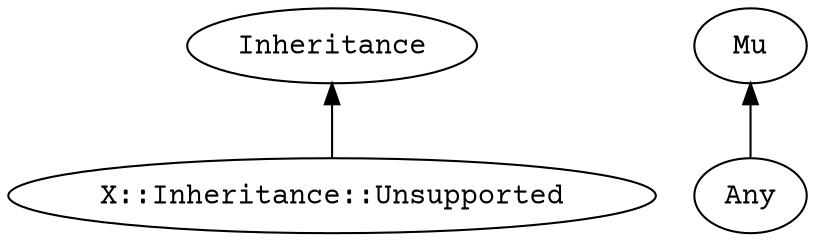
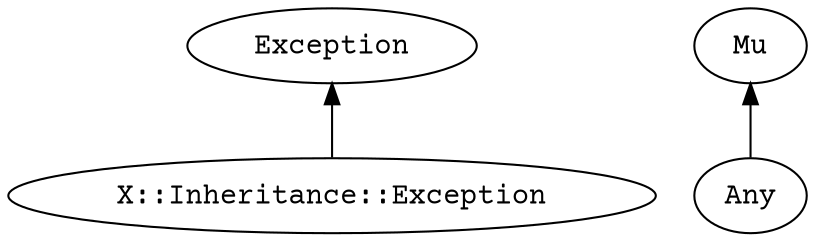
  digraph {
    fontname="Courier Prime"
    rankdir=BT
    splines=polyline
    node [color="#000000" fontcolor="#000000" fontname="Courier Prime"]
    edge [color="#000000" fontname="Courier Prime"]
-   "X::Inheritance::Unsupported"
-   Exception [label=Inheritance]
+   "X::Inheritance::Unsupported" [label="X::Inheritance::Exception"]
+   Exception
    Any
    Mu
    "X::Inheritance::Unsupported" -> Exception
    Any -> Mu
  }
